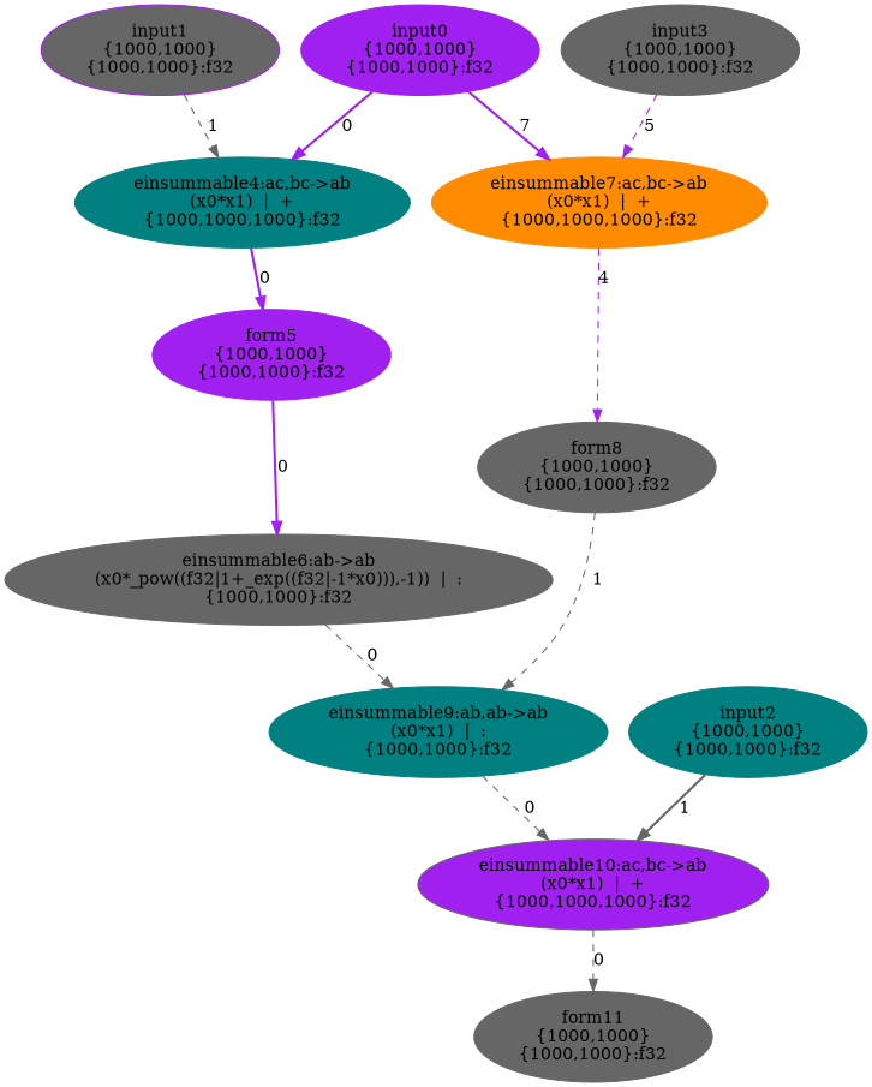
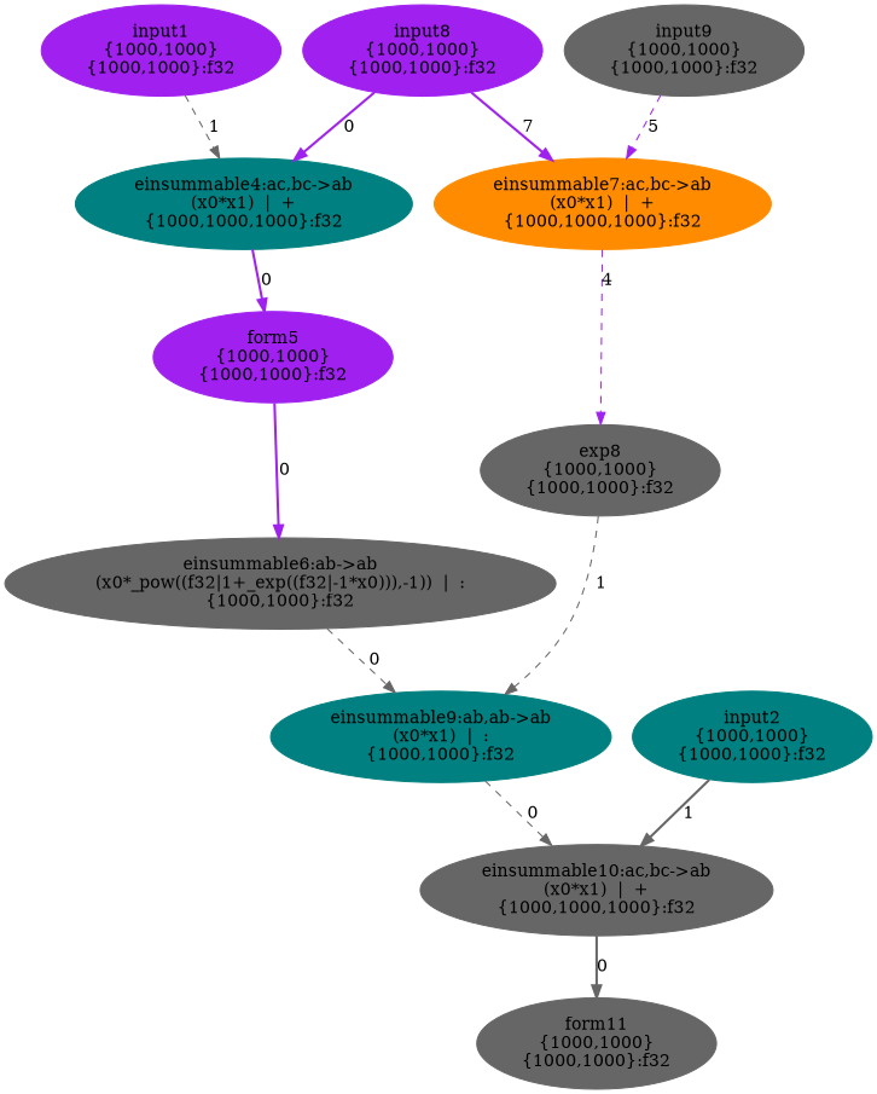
  digraph {
    node [color=gray40 style=filled]
    edge [color=purple style=bold]
-   n1 [color=purple label="input0\n{1000,1000}\n{1000,1000}:f32"]
+   n1 [color=purple label="input8\n{1000,1000}\n{1000,1000}:f32"]
    n2 [color=teal label="einsummable4:ac,bc->ab\n(x0*x1)  |  +\n{1000,1000,1000}:f32"]
    n3 [color=darkorange label="einsummable7:ac,bc->ab\n(x0*x1)  |  +\n{1000,1000,1000}:f32"]
    n4 [color=purple label="form5\n{1000,1000}\n{1000,1000}:f32"]
-   n5 [label="form8\n{1000,1000}\n{1000,1000}:f32"]
-   n6 [color=purple label="input1\n{1000,1000}\n{1000,1000}:f32" fillcolor=gray40]
+   n5 [label="exp8\n{1000,1000}\n{1000,1000}:f32"]
+   n6 [color=purple label="input1\n{1000,1000}\n{1000,1000}:f32"]
    n7 [color=teal label="input2\n{1000,1000}\n{1000,1000}:f32"]
-   n8 [label="einsummable10:ac,bc->ab\n(x0*x1)  |  +\n{1000,1000,1000}:f32" fillcolor=purple]
+   n8 [label="einsummable10:ac,bc->ab\n(x0*x1)  |  +\n{1000,1000,1000}:f32"]
    n9 [label="form11\n{1000,1000}\n{1000,1000}:f32"]
-   n10 [label="input3\n{1000,1000}\n{1000,1000}:f32"]
+   n10 [label="input9\n{1000,1000}\n{1000,1000}:f32"]
    n11 [label="einsummable6:ab->ab\n(x0*_pow((f32|1+_exp((f32|-1*x0))),-1))  |  :\n{1000,1000}:f32"]
    n12 [color=teal label="einsummable9:ab,ab->ab\n(x0*x1)  |  :\n{1000,1000}:f32"]
    n1 -> n2 [label=0]
    n1 -> n3 [label=7]
    n2 -> n4 [label=0]
    n3 -> n5 [label=4 style=dashed]
    n4 -> n11 [label=0]
    n5 -> n12 [color=gray40 label=1 style=dashed]
    n6 -> n2 [color=gray40 label=1 style=dashed]
    n7 -> n8 [color=gray40 label=1]
-   n8 -> n9 [color=gray40 label=0 style=dashed]
+   n8 -> n9 [color=gray40 label=0]
    n10 -> n3 [label=5 style=dashed]
    n11 -> n12 [color=gray40 label=0 style=dashed]
    n12 -> n8 [color=gray40 label=0 style=dashed]
  }
